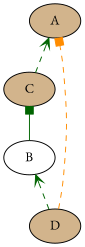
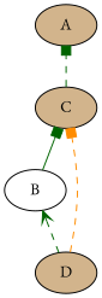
  digraph {
    fontname="EB Garamond"
    rankdir=BT
    node [fillcolor=tan fontname="EB Garamond" style=filled]
    edge [arrowhead=box color=darkgreen fontname="EB Garamond" style=dashed]
    B [fillcolor=white]
    C
    A
    D
    B -> C [style=""]
-   C -> A [arrowhead=vee]
+   C -> A
    D -> B [arrowhead=vee]
-   D -> A [color=darkorange]
+   D -> C [color=darkorange]
  }
